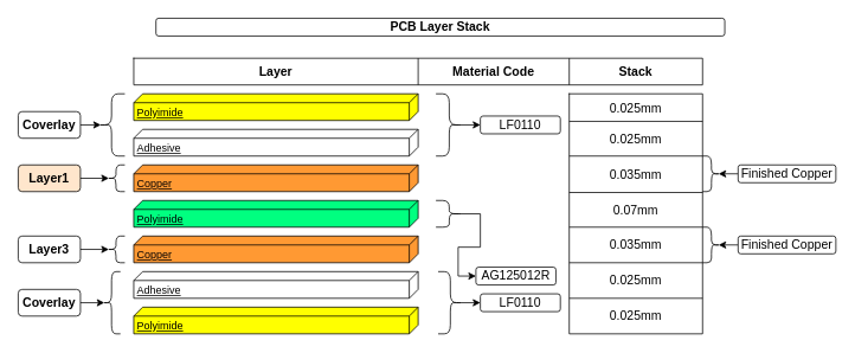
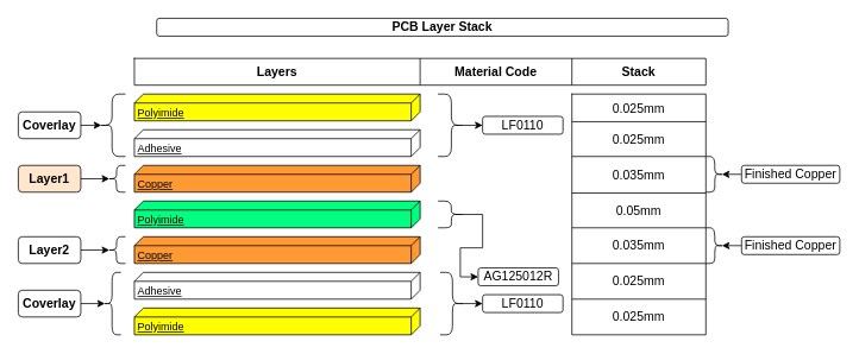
  <mxCell id="0" />
  <mxCell id="1" parent="0" />
  <mxCell id="2" value="Polyimide" style="verticalAlign=top;align=left;spacingTop=8;spacingLeft=2;spacingRight=12;shape=cube;size=10;direction=south;fontStyle=4;html=1;fillColor=#FFFF00;" vertex="1" parent="1"><mxGeometry x="150" y="105" width="320" height="30" as="geometry" /></mxCell>
  <mxCell id="3" value="Polyimide" style="verticalAlign=top;align=left;spacingTop=8;spacingLeft=2;spacingRight=12;shape=cube;size=10;direction=south;fontStyle=4;html=1;fillColor=#FFFF00;" vertex="1" parent="1"><mxGeometry x="150" y="345" width="320" height="30" as="geometry" /></mxCell>
  <mxCell id="4" value="Adhesive" style="verticalAlign=top;align=left;spacingTop=8;spacingLeft=2;spacingRight=12;shape=cube;size=10;direction=south;fontStyle=4;html=1;" vertex="1" parent="1"><mxGeometry x="150" y="305" width="320" height="30" as="geometry" /></mxCell>
  <mxCell id="5" value="Copper" style="verticalAlign=top;align=left;spacingTop=8;spacingLeft=2;spacingRight=12;shape=cube;size=10;direction=south;fontStyle=4;html=1;fillColor=#FF9933;" vertex="1" parent="1"><mxGeometry x="150" y="265" width="320" height="30" as="geometry" /></mxCell>
  <mxCell id="6" value="Polyimide" style="verticalAlign=top;align=left;spacingTop=8;spacingLeft=2;spacingRight=12;shape=cube;size=10;direction=south;fontStyle=4;html=1;fillColor=#00FF80;" vertex="1" parent="1"><mxGeometry x="150" y="225" width="320" height="30" as="geometry" /></mxCell>
  <mxCell id="7" value="Copper" style="verticalAlign=top;align=left;spacingTop=8;spacingLeft=2;spacingRight=12;shape=cube;size=10;direction=south;fontStyle=4;html=1;fillColor=#FF9933;" vertex="1" parent="1"><mxGeometry x="150" y="185" width="320" height="30" as="geometry" /></mxCell>
  <mxCell id="8" value="Adhesive" style="verticalAlign=top;align=left;spacingTop=8;spacingLeft=2;spacingRight=12;shape=cube;size=10;direction=south;fontStyle=4;html=1;" vertex="1" parent="1"><mxGeometry x="150" y="145" width="320" height="30" as="geometry" /></mxCell>
  <mxCell id="9" value="" style="shape=curlyBracket;whiteSpace=wrap;html=1;rounded=1;" vertex="1" parent="1"><mxGeometry x="110" y="105" width="30" height="70" as="geometry" /></mxCell>
  <mxCell id="10" style="edgeStyle=orthogonalEdgeStyle;rounded=0;orthogonalLoop=1;jettySize=auto;html=1;exitX=1;exitY=0.5;exitDx=0;exitDy=0;entryX=0.1;entryY=0.5;entryDx=0;entryDy=0;entryPerimeter=0;fontSize=14;" edge="1" parent="1" target="9"><mxGeometry relative="1" as="geometry"><mxPoint x="90" y="140" as="sourcePoint" /></mxGeometry></mxCell>
  <mxCell id="11" value="" style="shape=curlyBracket;whiteSpace=wrap;html=1;rounded=1;fontSize=14;" vertex="1" parent="1"><mxGeometry x="120" y="185" width="20" height="30" as="geometry" /></mxCell>
  <mxCell id="12" style="edgeStyle=orthogonalEdgeStyle;rounded=0;orthogonalLoop=1;jettySize=auto;html=1;exitX=1;exitY=0.5;exitDx=0;exitDy=0;entryX=0.1;entryY=0.5;entryDx=0;entryDy=0;entryPerimeter=0;fontSize=14;" edge="1" parent="1" target="11"><mxGeometry relative="1" as="geometry"><mxPoint x="90" y="200" as="sourcePoint" /></mxGeometry></mxCell>
  <mxCell id="13" value="" style="shape=curlyBracket;whiteSpace=wrap;html=1;rounded=1;fontSize=14;" vertex="1" parent="1"><mxGeometry x="120" y="265" width="20" height="30" as="geometry" /></mxCell>
  <mxCell id="14" style="edgeStyle=orthogonalEdgeStyle;rounded=0;orthogonalLoop=1;jettySize=auto;html=1;exitX=1;exitY=0.5;exitDx=0;exitDy=0;entryX=0.1;entryY=0.5;entryDx=0;entryDy=0;entryPerimeter=0;fontSize=14;" edge="1" parent="1" target="13"><mxGeometry relative="1" as="geometry"><mxPoint x="90" y="280" as="sourcePoint" /></mxGeometry></mxCell>
  <mxCell id="15" value="" style="shape=curlyBracket;whiteSpace=wrap;html=1;rounded=1;fontSize=14;" vertex="1" parent="1"><mxGeometry x="115" y="305" width="20" height="70" as="geometry" /></mxCell>
  <mxCell id="16" style="edgeStyle=orthogonalEdgeStyle;rounded=0;orthogonalLoop=1;jettySize=auto;html=1;exitX=1;exitY=0.5;exitDx=0;exitDy=0;entryX=0.1;entryY=0.5;entryDx=0;entryDy=0;entryPerimeter=0;fontSize=14;" edge="1" parent="1" target="15"><mxGeometry relative="1" as="geometry"><mxPoint x="90" y="340" as="sourcePoint" /></mxGeometry></mxCell>
  <mxCell id="17" style="edgeStyle=orthogonalEdgeStyle;rounded=0;orthogonalLoop=1;jettySize=auto;html=1;exitX=0.1;exitY=0.5;exitDx=0;exitDy=0;exitPerimeter=0;entryX=0;entryY=0.5;entryDx=0;entryDy=0;fontSize=14;" edge="1" parent="1" source="18" target="19"><mxGeometry relative="1" as="geometry" /></mxCell>
  <mxCell id="18" value="" style="shape=curlyBracket;whiteSpace=wrap;html=1;rounded=1;flipH=1;fontSize=14;fillColor=#336600;" vertex="1" parent="1"><mxGeometry x="490" y="105" width="30" height="70" as="geometry" /></mxCell>
  <mxCell id="19" value="LF0110" style="rounded=1;whiteSpace=wrap;html=1;fontSize=14;fillColor=#FFFFFF;" vertex="1" parent="1"><mxGeometry x="540" y="130" width="90" height="20" as="geometry" /></mxCell>
  <mxCell id="20" style="edgeStyle=orthogonalEdgeStyle;rounded=0;orthogonalLoop=1;jettySize=auto;html=1;exitX=0.1;exitY=0.5;exitDx=0;exitDy=0;exitPerimeter=0;entryX=0;entryY=0.5;entryDx=0;entryDy=0;fontSize=14;" edge="1" parent="1" source="21" target="22"><mxGeometry relative="1" as="geometry" /></mxCell>
  <mxCell id="21" value="" style="shape=curlyBracket;whiteSpace=wrap;html=1;rounded=1;flipH=1;fontSize=14;fillColor=#FFFFFF;" vertex="1" parent="1"><mxGeometry x="490" y="225" width="30" height="30" as="geometry" /></mxCell>
  <mxCell id="22" value="AG125012R" style="rounded=1;whiteSpace=wrap;html=1;fontSize=14;fillColor=#FFFFFF;" vertex="1" parent="1"><mxGeometry x="535" y="300" width="90" height="20" as="geometry" /></mxCell>
  <mxCell id="23" style="edgeStyle=orthogonalEdgeStyle;rounded=0;orthogonalLoop=1;jettySize=auto;html=1;exitX=0.1;exitY=0.5;exitDx=0;exitDy=0;exitPerimeter=0;entryX=0;entryY=0.5;entryDx=0;entryDy=0;fontSize=14;" edge="1" parent="1" source="24" target="25"><mxGeometry relative="1" as="geometry" /></mxCell>
  <mxCell id="24" value="" style="shape=curlyBracket;whiteSpace=wrap;html=1;rounded=1;flipH=1;fontSize=14;fillColor=#FFFFFF;" vertex="1" parent="1"><mxGeometry x="492.5" y="305" width="27.5" height="70" as="geometry" /></mxCell>
  <mxCell id="25" value="LF0110" style="rounded=1;whiteSpace=wrap;html=1;fontSize=14;fillColor=#FFFFFF;" vertex="1" parent="1"><mxGeometry x="540" y="330" width="90" height="20" as="geometry" /></mxCell>
  <mxCell id="26" value="" style="shape=table;startSize=0;container=1;collapsible=0;childLayout=tableLayout;fontSize=14;fillColor=#FFFFFF;" vertex="1" parent="1"><mxGeometry x="640" y="105" width="150" height="270" as="geometry" /></mxCell>
  <mxCell id="27" value="" style="shape=tableRow;horizontal=0;startSize=0;swimlaneHead=0;swimlaneBody=0;top=0;left=0;bottom=0;right=0;collapsible=0;dropTarget=0;fillColor=none;points=[[0,0.5],[1,0.5]];portConstraint=eastwest;fontSize=14;" vertex="1" parent="26"><mxGeometry width="150" height="31" as="geometry" /></mxCell>
  <mxCell id="28" value="0.025mm" style="shape=partialRectangle;html=1;whiteSpace=wrap;connectable=0;overflow=hidden;fillColor=none;top=0;left=0;bottom=0;right=0;pointerEvents=1;fontSize=14;" vertex="1" parent="27"><mxGeometry width="150" height="31" as="geometry"><mxRectangle width="150" height="31" as="alternateBounds" /></mxGeometry></mxCell>
  <mxCell id="29" value="" style="shape=tableRow;horizontal=0;startSize=0;swimlaneHead=0;swimlaneBody=0;top=0;left=0;bottom=0;right=0;collapsible=0;dropTarget=0;fillColor=none;points=[[0,0.5],[1,0.5]];portConstraint=eastwest;fontSize=14;" vertex="1" parent="26"><mxGeometry y="31" width="150" height="39" as="geometry" /></mxCell>
  <mxCell id="30" value="0.025mm" style="shape=partialRectangle;html=1;whiteSpace=wrap;connectable=0;overflow=hidden;fillColor=none;top=0;left=0;bottom=0;right=0;pointerEvents=1;fontSize=14;" vertex="1" parent="29"><mxGeometry width="150" height="39" as="geometry"><mxRectangle width="150" height="39" as="alternateBounds" /></mxGeometry></mxCell>
  <mxCell id="31" value="" style="shape=tableRow;horizontal=0;startSize=0;swimlaneHead=0;swimlaneBody=0;top=0;left=0;bottom=0;right=0;collapsible=0;dropTarget=0;fillColor=none;points=[[0,0.5],[1,0.5]];portConstraint=eastwest;fontSize=14;" vertex="1" parent="26"><mxGeometry y="70" width="150" height="41" as="geometry" /></mxCell>
  <mxCell id="32" value="0.035mm" style="shape=partialRectangle;html=1;whiteSpace=wrap;connectable=0;overflow=hidden;fillColor=none;top=0;left=0;bottom=0;right=0;pointerEvents=1;fontSize=14;" vertex="1" parent="31"><mxGeometry width="150" height="41" as="geometry"><mxRectangle width="150" height="41" as="alternateBounds" /></mxGeometry></mxCell>
  <mxCell id="33" value="" style="shape=tableRow;horizontal=0;startSize=0;swimlaneHead=0;swimlaneBody=0;top=0;left=0;bottom=0;right=0;collapsible=0;dropTarget=0;fillColor=none;points=[[0,0.5],[1,0.5]];portConstraint=eastwest;fontSize=14;" vertex="1" parent="26"><mxGeometry y="111" width="150" height="39" as="geometry" /></mxCell>
- <mxCell id="34" value="0.07mm" style="shape=partialRectangle;html=1;whiteSpace=wrap;connectable=0;overflow=hidden;fillColor=none;top=0;left=0;bottom=0;right=0;pointerEvents=1;fontSize=14;" vertex="1" parent="33"><mxGeometry width="150" height="39" as="geometry"><mxRectangle width="150" height="39" as="alternateBounds" /></mxGeometry></mxCell>
+ <mxCell id="34" value="0.05mm" style="shape=partialRectangle;html=1;whiteSpace=wrap;connectable=0;overflow=hidden;fillColor=none;top=0;left=0;bottom=0;right=0;pointerEvents=1;fontSize=14;" vertex="1" parent="33"><mxGeometry width="150" height="39" as="geometry"><mxRectangle width="150" height="39" as="alternateBounds" /></mxGeometry></mxCell>
  <mxCell id="35" value="" style="shape=tableRow;horizontal=0;startSize=0;swimlaneHead=0;swimlaneBody=0;top=0;left=0;bottom=0;right=0;collapsible=0;dropTarget=0;fillColor=none;points=[[0,0.5],[1,0.5]];portConstraint=eastwest;fontSize=14;" vertex="1" parent="26"><mxGeometry y="150" width="150" height="40" as="geometry" /></mxCell>
  <mxCell id="36" value="0.035mm" style="shape=partialRectangle;html=1;whiteSpace=wrap;connectable=0;overflow=hidden;fillColor=none;top=0;left=0;bottom=0;right=0;pointerEvents=1;fontSize=14;" vertex="1" parent="35"><mxGeometry width="150" height="40" as="geometry"><mxRectangle width="150" height="40" as="alternateBounds" /></mxGeometry></mxCell>
  <mxCell id="37" value="" style="shape=tableRow;horizontal=0;startSize=0;swimlaneHead=0;swimlaneBody=0;top=0;left=0;bottom=0;right=0;collapsible=0;dropTarget=0;fillColor=none;points=[[0,0.5],[1,0.5]];portConstraint=eastwest;fontSize=14;" vertex="1" parent="26"><mxGeometry y="190" width="150" height="40" as="geometry" /></mxCell>
  <mxCell id="38" value="0.025mm" style="shape=partialRectangle;html=1;whiteSpace=wrap;connectable=0;overflow=hidden;fillColor=none;top=0;left=0;bottom=0;right=0;pointerEvents=1;fontSize=14;" vertex="1" parent="37"><mxGeometry width="150" height="40" as="geometry"><mxRectangle width="150" height="40" as="alternateBounds" /></mxGeometry></mxCell>
  <mxCell id="39" value="" style="shape=tableRow;horizontal=0;startSize=0;swimlaneHead=0;swimlaneBody=0;top=0;left=0;bottom=0;right=0;collapsible=0;dropTarget=0;fillColor=none;points=[[0,0.5],[1,0.5]];portConstraint=eastwest;fontSize=14;" vertex="1" parent="26"><mxGeometry y="230" width="150" height="40" as="geometry" /></mxCell>
  <mxCell id="40" value="0.025mm" style="shape=partialRectangle;html=1;whiteSpace=wrap;connectable=0;overflow=hidden;fillColor=none;top=0;left=0;bottom=0;right=0;pointerEvents=1;fontSize=14;" vertex="1" parent="39"><mxGeometry width="150" height="40" as="geometry"><mxRectangle width="150" height="40" as="alternateBounds" /></mxGeometry></mxCell>
  <mxCell id="41" value="&lt;b&gt;PCB Layer Stack&lt;/b&gt;" style="rounded=1;whiteSpace=wrap;html=1;fontSize=14;fillColor=#FFFFFF;" vertex="1" parent="1"><mxGeometry x="175" y="20" width="640" height="20" as="geometry" /></mxCell>
  <mxCell id="42" style="edgeStyle=orthogonalEdgeStyle;rounded=0;orthogonalLoop=1;jettySize=auto;html=1;exitX=0;exitY=0.5;exitDx=0;exitDy=0;entryX=0.1;entryY=0.5;entryDx=0;entryDy=0;entryPerimeter=0;fontSize=14;" edge="1" parent="1" target="43"><mxGeometry relative="1" as="geometry"><mxPoint x="830" y="195" as="sourcePoint" /></mxGeometry></mxCell>
  <mxCell id="43" value="" style="shape=curlyBracket;whiteSpace=wrap;html=1;rounded=1;flipH=1;fontSize=14;fillColor=#FFFFFF;" vertex="1" parent="1"><mxGeometry x="790" y="175" width="20" height="40" as="geometry" /></mxCell>
  <mxCell id="44" value="&lt;b&gt;Coverlay&lt;/b&gt;" style="rounded=1;whiteSpace=wrap;html=1;fontSize=14;fillColor=#FFFFFF;" vertex="1" parent="1"><mxGeometry x="20" y="125" width="70" height="30" as="geometry" /></mxCell>
  <mxCell id="45" value="&lt;b&gt;Layer1&lt;/b&gt;" style="rounded=1;whiteSpace=wrap;html=1;fontSize=14;fillColor=#ffe6cc;" vertex="1" parent="1"><mxGeometry x="20" y="185" width="70" height="30" as="geometry" /></mxCell>
- <mxCell id="46" value="&lt;b&gt;Layer3&lt;/b&gt;" style="rounded=1;whiteSpace=wrap;html=1;fontSize=14;fillColor=#FFFFFF;" vertex="1" parent="1"><mxGeometry x="20" y="265" width="70" height="30" as="geometry" /></mxCell>
+ <mxCell id="46" value="&lt;b&gt;Layer2&lt;/b&gt;" style="rounded=1;whiteSpace=wrap;html=1;fontSize=14;fillColor=#FFFFFF;" vertex="1" parent="1"><mxGeometry x="20" y="265" width="70" height="30" as="geometry" /></mxCell>
  <mxCell id="47" value="&lt;b&gt;Coverlay&lt;/b&gt;" style="rounded=1;whiteSpace=wrap;html=1;fontSize=14;fillColor=#FFFFFF;" vertex="1" parent="1"><mxGeometry x="20" y="325" width="70" height="30" as="geometry" /></mxCell>
  <mxCell id="48" value="" style="shape=curlyBracket;whiteSpace=wrap;html=1;rounded=1;flipH=1;fontSize=14;fillColor=#FFFFFF;" vertex="1" parent="1"><mxGeometry x="790" y="255" width="20" height="40" as="geometry" /></mxCell>
  <mxCell id="49" value="Finished Copper" style="rounded=1;whiteSpace=wrap;html=1;fontSize=14;fillColor=#FFFFFF;" vertex="1" parent="1"><mxGeometry x="830" y="185" width="110" height="20" as="geometry" /></mxCell>
  <mxCell id="50" style="edgeStyle=orthogonalEdgeStyle;rounded=0;orthogonalLoop=1;jettySize=auto;html=1;exitX=0;exitY=0.5;exitDx=0;exitDy=0;entryX=0.1;entryY=0.5;entryDx=0;entryDy=0;entryPerimeter=0;fontSize=14;" edge="1" parent="1"><mxGeometry relative="1" as="geometry"><mxPoint x="830" y="275" as="sourcePoint" /><mxPoint x="808" y="275" as="targetPoint" /></mxGeometry></mxCell>
  <mxCell id="51" value="Finished Copper" style="rounded=1;whiteSpace=wrap;html=1;fontSize=14;fillColor=#FFFFFF;" vertex="1" parent="1"><mxGeometry x="830" y="265" width="110" height="20" as="geometry" /></mxCell>
  <mxCell id="52" value="" style="shape=table;startSize=0;container=1;collapsible=0;childLayout=tableLayout;fontSize=14;fillColor=#FFFFFF;" vertex="1" parent="1"><mxGeometry x="150" y="65" width="640" height="30" as="geometry" /></mxCell>
  <mxCell id="53" value="" style="shape=tableRow;horizontal=0;startSize=0;swimlaneHead=0;swimlaneBody=0;top=0;left=0;bottom=0;right=0;collapsible=0;dropTarget=0;fillColor=none;points=[[0,0.5],[1,0.5]];portConstraint=eastwest;fontSize=14;" vertex="1" parent="52"><mxGeometry width="640" height="30" as="geometry" /></mxCell>
- <mxCell id="54" value="&lt;b&gt;Layer&lt;/b&gt;" style="shape=partialRectangle;html=1;whiteSpace=wrap;connectable=0;overflow=hidden;fillColor=none;top=0;left=0;bottom=0;right=0;pointerEvents=1;fontSize=14;" vertex="1" parent="53"><mxGeometry width="320" height="30" as="geometry"><mxRectangle width="320" height="30" as="alternateBounds" /></mxGeometry></mxCell>
+ <mxCell id="54" value="&lt;b&gt;Layers&lt;/b&gt;" style="shape=partialRectangle;html=1;whiteSpace=wrap;connectable=0;overflow=hidden;fillColor=none;top=0;left=0;bottom=0;right=0;pointerEvents=1;fontSize=14;" vertex="1" parent="53"><mxGeometry width="320" height="30" as="geometry"><mxRectangle width="320" height="30" as="alternateBounds" /></mxGeometry></mxCell>
  <mxCell id="55" value="&lt;b&gt;Material Code&lt;/b&gt;" style="shape=partialRectangle;html=1;whiteSpace=wrap;connectable=0;overflow=hidden;fillColor=none;top=0;left=0;bottom=0;right=0;pointerEvents=1;fontSize=14;" vertex="1" parent="53"><mxGeometry x="320" width="170" height="30" as="geometry"><mxRectangle width="170" height="30" as="alternateBounds" /></mxGeometry></mxCell>
  <mxCell id="56" value="&lt;b&gt;Stack&lt;/b&gt;" style="shape=partialRectangle;html=1;whiteSpace=wrap;connectable=0;overflow=hidden;fillColor=none;top=0;left=0;bottom=0;right=0;pointerEvents=1;fontSize=14;" vertex="1" parent="53"><mxGeometry x="490" width="150" height="30" as="geometry"><mxRectangle width="150" height="30" as="alternateBounds" /></mxGeometry></mxCell>
